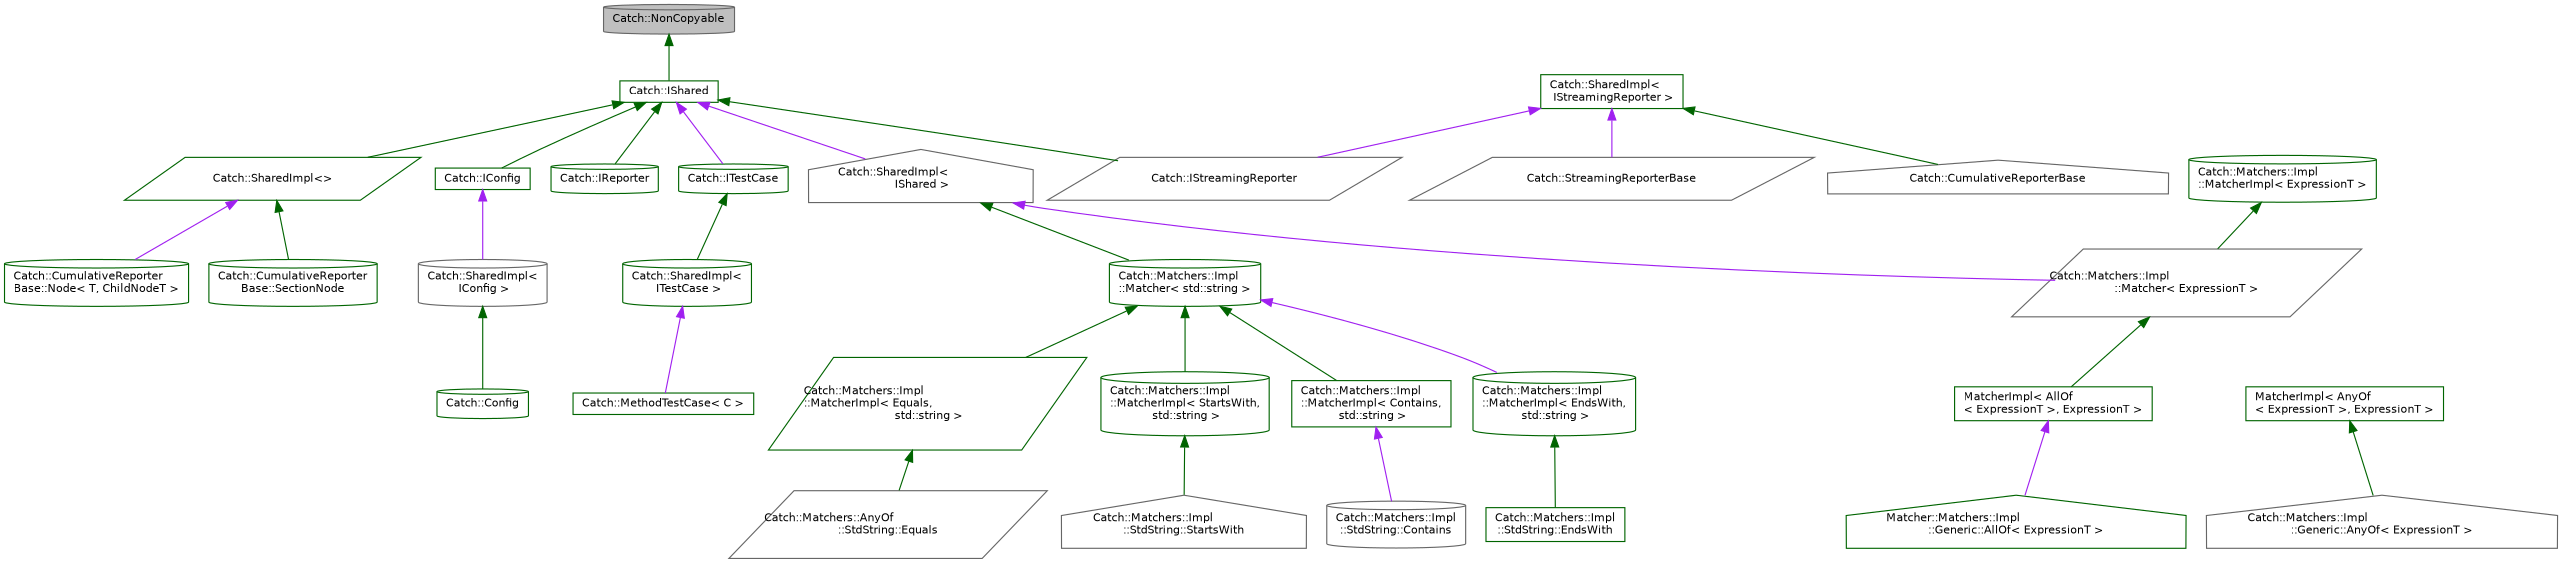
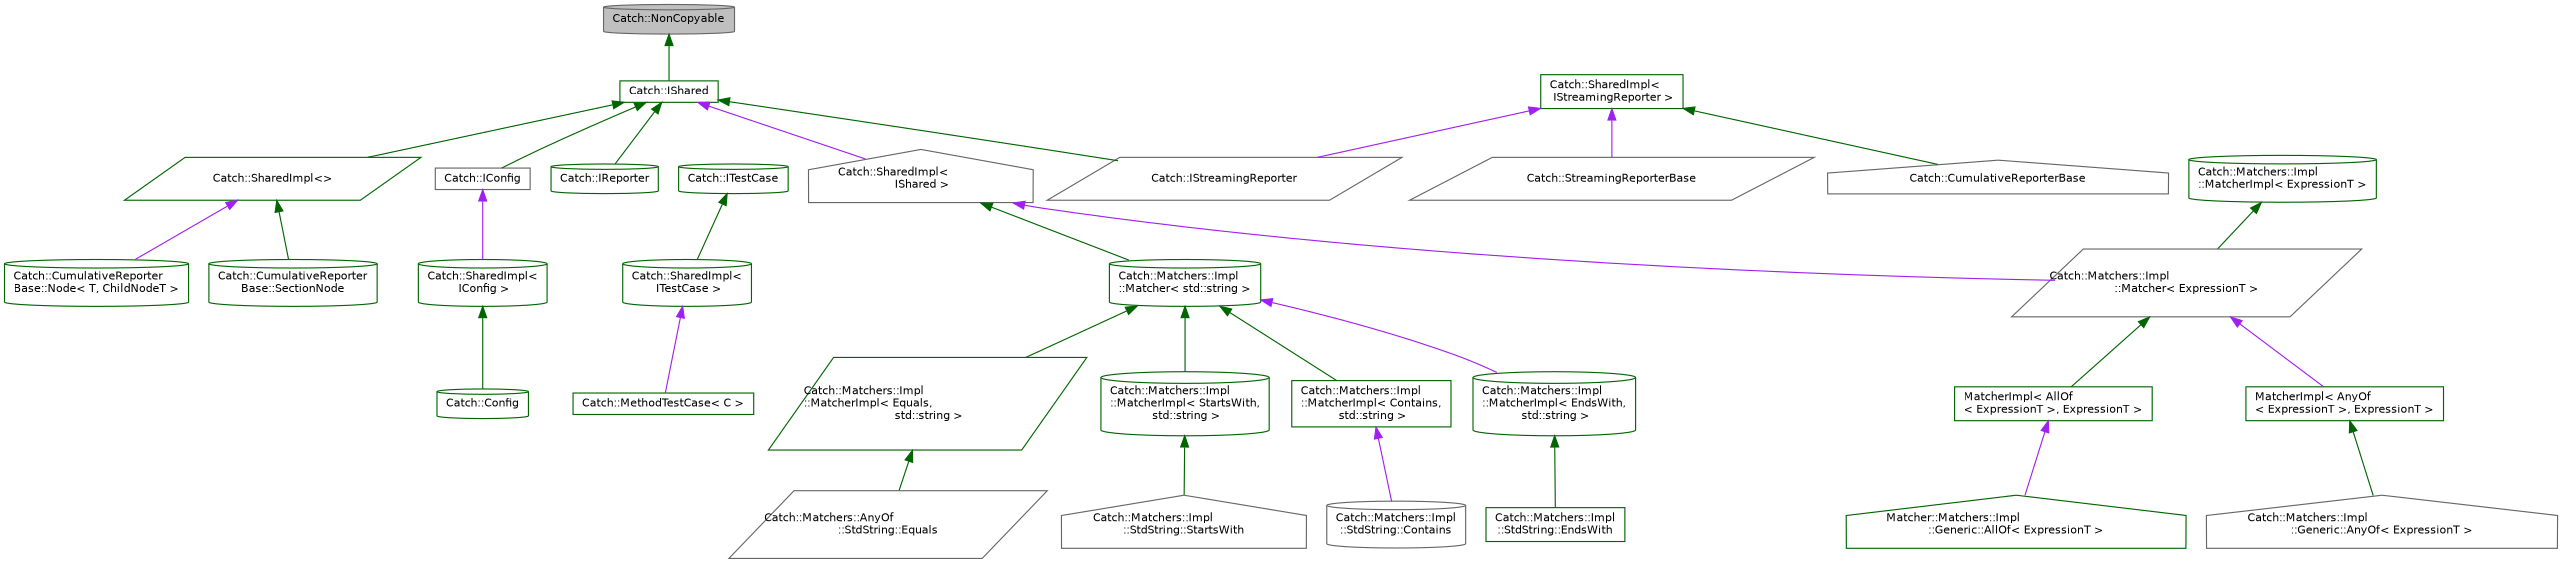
  digraph {
    rankdir=TB
    node [color=darkgreen fillcolor=white fontname=Helvetica fontsize=10 shape=cylinder style=filled]
    edge [color=darkgreen dir=back fontname=Helvetica fontsize=10 labelfontname=Helvetica labelfontsize=10 style=solid]
    n1 [color=gray40 fillcolor=grey75 fontcolor=black height=0.2 label="Catch::NonCopyable" width=0.4]
    n2 [height=0.2 label="Catch::IShared" shape=box width=0.4]
-   n3 [height=0.2 label="Catch::IConfig" shape=box width=0.4]
+   n3 [color=gray40 height=0.2 label="Catch::IConfig" shape=box width=0.4]
    n4 [height=0.2 label="Catch::IReporter" width=0.4]
    n5 [color=gray40 height=0.2 label="Catch::IStreamingReporter" shape=parallelogram width=0.4]
    n6 [height=0.2 label="Catch::ITestCase" width=0.4]
    n7 [color=gray40 height=0.2 label="Catch::SharedImpl\<\l IShared \>" shape=house width=0.4]
    n8 [height=0.2 label="Catch::SharedImpl\<\>" shape=parallelogram width=0.4]
-   n9 [color=gray40 height=0.2 label="Catch::SharedImpl\<\l IConfig \>" width=0.4]
+   n9 [height=0.2 label="Catch::SharedImpl\<\l IConfig \>" width=0.4]
    n10 [height=0.2 label="Catch::SharedImpl\<\l ITestCase \>" width=0.4]
    n11 [color=gray40 height=0.2 label="Catch::Matchers::Impl\l::Matcher\< ExpressionT \>" shape=parallelogram width=0.4]
    n12 [height=0.2 label="Catch::Matchers::Impl\l::Matcher\< std::string \>" width=0.4]
    n13 [height=0.2 label="Catch::CumulativeReporter\lBase::Node\< T, ChildNodeT \>" width=0.4]
    n14 [height=0.2 label="Catch::CumulativeReporter\lBase::SectionNode" width=0.4]
    n15 [height=0.2 label="Catch::Config" width=0.4]
    n16 [height=0.2 label="Catch::SharedImpl\<\l IStreamingReporter \>" shape=box width=0.4]
    n17 [color=gray40 height=0.2 label="Catch::CumulativeReporterBase" shape=house width=0.4]
    n18 [color=gray40 height=0.2 label="Catch::StreamingReporterBase" shape=parallelogram width=0.4]
    n19 [height=0.2 label="Catch::MethodTestCase\< C \>" shape=box width=0.4]
    n20 [height=0.2 label="MatcherImpl\< AllOf\l\< ExpressionT \>, ExpressionT \>" shape=box width=0.4]
    n21 [height=0.2 label="MatcherImpl\< AnyOf\l\< ExpressionT \>, ExpressionT \>" shape=box width=0.4]
    n22 [height=0.2 label="Catch::Matchers::Impl\l::MatcherImpl\< Contains,\l std::string \>" shape=box width=0.4]
    n23 [height=0.2 label="Catch::Matchers::Impl\l::MatcherImpl\< EndsWith,\l std::string \>" width=0.4]
    n24 [height=0.2 label="Catch::Matchers::Impl\l::MatcherImpl\< Equals,\l std::string \>" shape=parallelogram width=0.4]
    n25 [height=0.2 label="Catch::Matchers::Impl\l::MatcherImpl\< StartsWith,\l std::string \>" width=0.4]
    n26 [height=0.2 label="Catch::Matchers::Impl\l::MatcherImpl\< ExpressionT \>" width=0.4]
    n27 [height=0.2 label="Matcher::Matchers::Impl\l::Generic::AllOf\< ExpressionT \>" shape=house width=0.4]
    n28 [color=gray40 height=0.2 label="Catch::Matchers::Impl\l::Generic::AnyOf\< ExpressionT \>" shape=house width=0.4]
    n29 [color=gray40 height=0.2 label="Catch::Matchers::Impl\l::StdString::Contains" width=0.4]
    n30 [height=0.2 label="Catch::Matchers::Impl\l::StdString::EndsWith" shape=box width=0.4]
    n31 [color=gray40 height=0.2 label="Catch::Matchers::AnyOf\l::StdString::Equals" shape=parallelogram width=0.4]
    n32 [color=gray40 height=0.2 label="Catch::Matchers::Impl\l::StdString::StartsWith" shape=house width=0.4]
    n1 -> n2
    n2 -> n3
    n2 -> n4
    n2 -> n5
-   n2 -> n6 [color=purple]
    n2 -> n7 [color=purple]
    n2 -> n8
    n3 -> n9 [color=purple]
    n6 -> n10
    n7 -> n11 [color=purple]
    n7 -> n12
    n8 -> n13 [color=purple]
    n8 -> n14
    n9 -> n15
    n10 -> n19 [color=purple]
    n11 -> n20
+   n11 -> n21 [color=purple]
    n12 -> n22
    n12 -> n23 [color=purple]
    n12 -> n24
    n12 -> n25
    n16 -> n5 [color=purple]
    n16 -> n17
    n16 -> n18 [color=purple]
    n20 -> n27 [color=purple]
    n21 -> n28
    n22 -> n29 [color=purple]
    n23 -> n30
    n24 -> n31
    n25 -> n32
    n26 -> n11
  }
